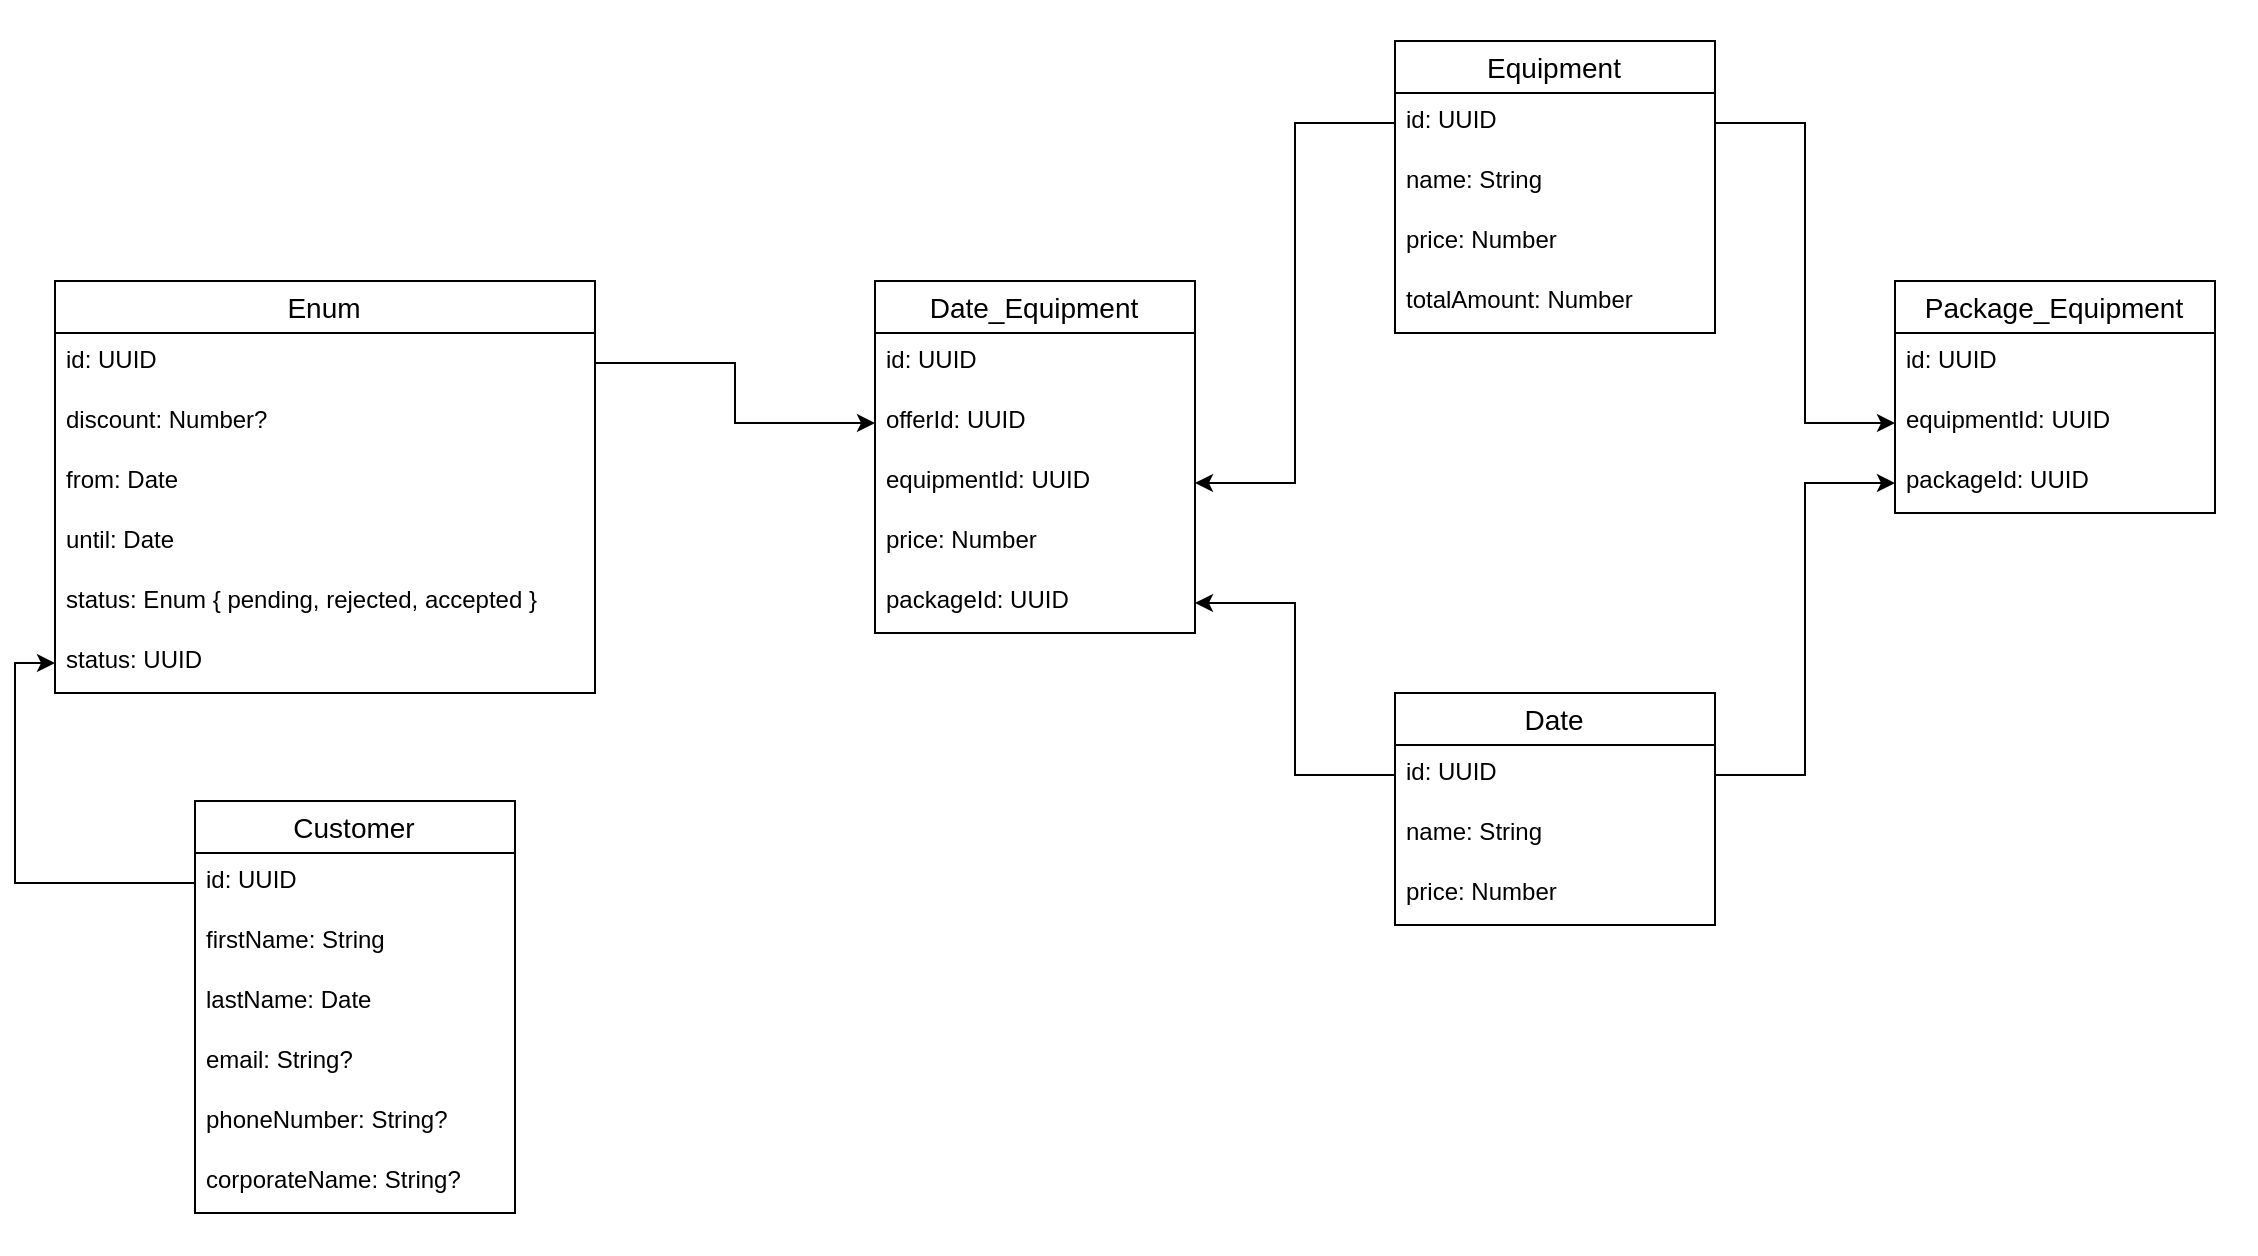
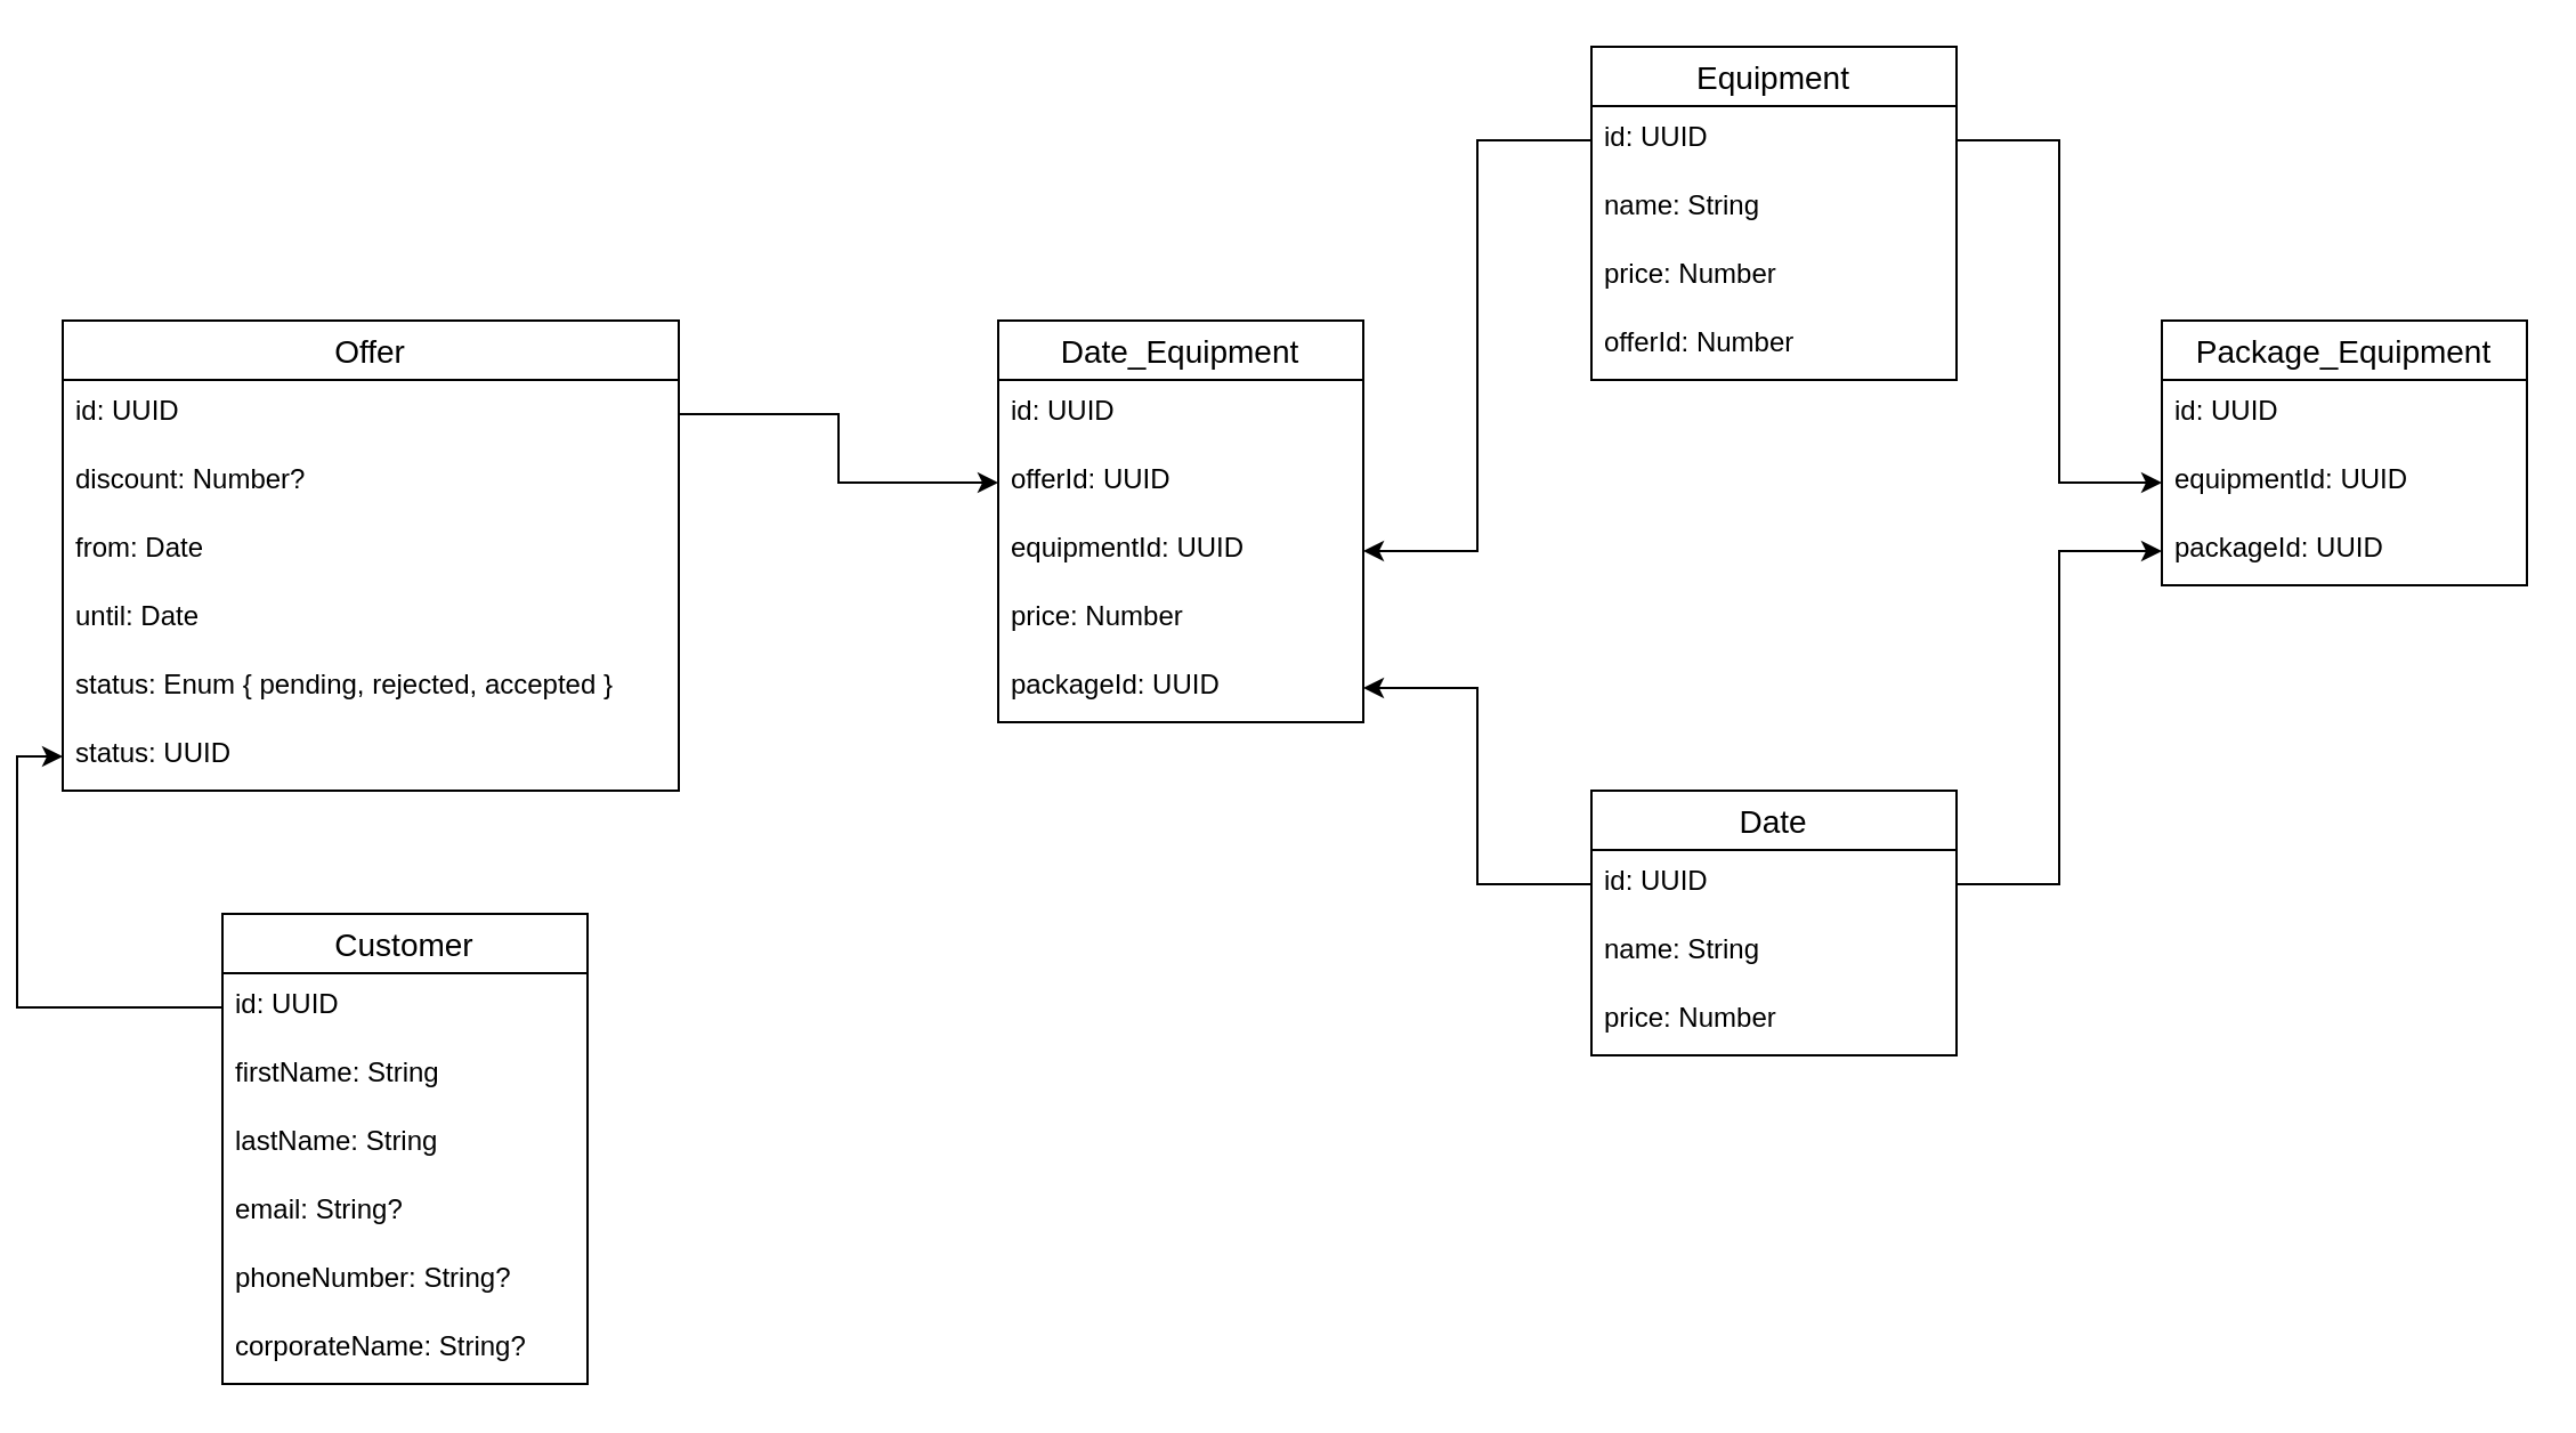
  <mxCell id="0" />
  <mxCell id="1" parent="0" />
  <mxCell id="2" value="Equipment" style="swimlane;fontStyle=0;childLayout=stackLayout;horizontal=1;startSize=26;horizontalStack=0;resizeParent=1;resizeParentMax=0;resizeLast=0;collapsible=1;marginBottom=0;align=center;fontSize=14;" vertex="1" parent="1"><mxGeometry x="690" y="20" width="160" height="146" as="geometry" /></mxCell>
  <mxCell id="3" value="id: UUID" style="text;strokeColor=none;fillColor=none;spacingLeft=4;spacingRight=4;overflow=hidden;rotatable=0;points=[[0,0.5],[1,0.5]];portConstraint=eastwest;fontSize=12;" vertex="1" parent="2"><mxGeometry y="26" width="160" height="30" as="geometry" /></mxCell>
  <mxCell id="4" value="name: String" style="text;strokeColor=none;fillColor=none;spacingLeft=4;spacingRight=4;overflow=hidden;rotatable=0;points=[[0,0.5],[1,0.5]];portConstraint=eastwest;fontSize=12;" vertex="1" parent="2"><mxGeometry y="56" width="160" height="30" as="geometry" /></mxCell>
  <mxCell id="5" value="price: Number" style="text;strokeColor=none;fillColor=none;spacingLeft=4;spacingRight=4;overflow=hidden;rotatable=0;points=[[0,0.5],[1,0.5]];portConstraint=eastwest;fontSize=12;" vertex="1" parent="2"><mxGeometry y="86" width="160" height="30" as="geometry" /></mxCell>
- <mxCell id="6" value="totalAmount: Number" style="text;strokeColor=none;fillColor=none;spacingLeft=4;spacingRight=4;overflow=hidden;rotatable=0;points=[[0,0.5],[1,0.5]];portConstraint=eastwest;fontSize=12;" vertex="1" parent="2"><mxGeometry y="116" width="160" height="30" as="geometry" /></mxCell>
- <mxCell id="7" value="Enum" style="swimlane;fontStyle=0;childLayout=stackLayout;horizontal=1;startSize=26;horizontalStack=0;resizeParent=1;resizeParentMax=0;resizeLast=0;collapsible=1;marginBottom=0;align=center;fontSize=14;" vertex="1" parent="1"><mxGeometry x="20" y="140" width="270" height="206" as="geometry" /></mxCell>
+ <mxCell id="6" value="offerId: Number" style="text;strokeColor=none;fillColor=none;spacingLeft=4;spacingRight=4;overflow=hidden;rotatable=0;points=[[0,0.5],[1,0.5]];portConstraint=eastwest;fontSize=12;" vertex="1" parent="2"><mxGeometry y="116" width="160" height="30" as="geometry" /></mxCell>
+ <mxCell id="7" value="Offer" style="swimlane;fontStyle=0;childLayout=stackLayout;horizontal=1;startSize=26;horizontalStack=0;resizeParent=1;resizeParentMax=0;resizeLast=0;collapsible=1;marginBottom=0;align=center;fontSize=14;" vertex="1" parent="1"><mxGeometry x="20" y="140" width="270" height="206" as="geometry" /></mxCell>
  <mxCell id="8" value="id: UUID" style="text;strokeColor=none;fillColor=none;spacingLeft=4;spacingRight=4;overflow=hidden;rotatable=0;points=[[0,0.5],[1,0.5]];portConstraint=eastwest;fontSize=12;" vertex="1" parent="7"><mxGeometry y="26" width="270" height="30" as="geometry" /></mxCell>
  <mxCell id="9" value="discount: Number?" style="text;strokeColor=none;fillColor=none;spacingLeft=4;spacingRight=4;overflow=hidden;rotatable=0;points=[[0,0.5],[1,0.5]];portConstraint=eastwest;fontSize=12;" vertex="1" parent="7"><mxGeometry y="56" width="270" height="30" as="geometry" /></mxCell>
  <mxCell id="10" value="from: Date" style="text;strokeColor=none;fillColor=none;spacingLeft=4;spacingRight=4;overflow=hidden;rotatable=0;points=[[0,0.5],[1,0.5]];portConstraint=eastwest;fontSize=12;" vertex="1" parent="7"><mxGeometry y="86" width="270" height="30" as="geometry" /></mxCell>
  <mxCell id="11" value="until: Date" style="text;strokeColor=none;fillColor=none;spacingLeft=4;spacingRight=4;overflow=hidden;rotatable=0;points=[[0,0.5],[1,0.5]];portConstraint=eastwest;fontSize=12;" vertex="1" parent="7"><mxGeometry y="116" width="270" height="30" as="geometry" /></mxCell>
  <mxCell id="12" value="status: Enum { pending, rejected, accepted } " style="text;strokeColor=none;fillColor=none;spacingLeft=4;spacingRight=4;overflow=hidden;rotatable=0;points=[[0,0.5],[1,0.5]];portConstraint=eastwest;fontSize=12;" vertex="1" parent="7"><mxGeometry y="146" width="270" height="30" as="geometry" /></mxCell>
  <mxCell id="13" value="status: UUID" style="text;strokeColor=none;fillColor=none;spacingLeft=4;spacingRight=4;overflow=hidden;rotatable=0;points=[[0,0.5],[1,0.5]];portConstraint=eastwest;fontSize=12;" vertex="1" parent="7"><mxGeometry y="176" width="270" height="30" as="geometry" /></mxCell>
  <mxCell id="14" value="Date_Equipment" style="swimlane;fontStyle=0;childLayout=stackLayout;horizontal=1;startSize=26;horizontalStack=0;resizeParent=1;resizeParentMax=0;resizeLast=0;collapsible=1;marginBottom=0;align=center;fontSize=14;" vertex="1" parent="1"><mxGeometry x="430" y="140" width="160" height="176" as="geometry" /></mxCell>
  <mxCell id="15" value="id: UUID" style="text;strokeColor=none;fillColor=none;spacingLeft=4;spacingRight=4;overflow=hidden;rotatable=0;points=[[0,0.5],[1,0.5]];portConstraint=eastwest;fontSize=12;" vertex="1" parent="14"><mxGeometry y="26" width="160" height="30" as="geometry" /></mxCell>
  <mxCell id="16" value="offerId: UUID" style="text;strokeColor=none;fillColor=none;spacingLeft=4;spacingRight=4;overflow=hidden;rotatable=0;points=[[0,0.5],[1,0.5]];portConstraint=eastwest;fontSize=12;" vertex="1" parent="14"><mxGeometry y="56" width="160" height="30" as="geometry" /></mxCell>
  <mxCell id="17" value="equipmentId: UUID" style="text;strokeColor=none;fillColor=none;spacingLeft=4;spacingRight=4;overflow=hidden;rotatable=0;points=[[0,0.5],[1,0.5]];portConstraint=eastwest;fontSize=12;" vertex="1" parent="14"><mxGeometry y="86" width="160" height="30" as="geometry" /></mxCell>
  <mxCell id="18" value="price: Number" style="text;strokeColor=none;fillColor=none;spacingLeft=4;spacingRight=4;overflow=hidden;rotatable=0;points=[[0,0.5],[1,0.5]];portConstraint=eastwest;fontSize=12;" vertex="1" parent="14"><mxGeometry y="116" width="160" height="30" as="geometry" /></mxCell>
  <mxCell id="19" value="packageId: UUID" style="text;strokeColor=none;fillColor=none;spacingLeft=4;spacingRight=4;overflow=hidden;rotatable=0;points=[[0,0.5],[1,0.5]];portConstraint=eastwest;fontSize=12;" vertex="1" parent="14"><mxGeometry y="146" width="160" height="30" as="geometry" /></mxCell>
  <mxCell id="20" style="edgeStyle=orthogonalEdgeStyle;rounded=0;orthogonalLoop=1;jettySize=auto;html=1;exitX=1;exitY=0.5;exitDx=0;exitDy=0;entryX=0;entryY=0.5;entryDx=0;entryDy=0;" edge="1" parent="1" source="8" target="16"><mxGeometry relative="1" as="geometry" /></mxCell>
  <mxCell id="21" style="edgeStyle=orthogonalEdgeStyle;rounded=0;orthogonalLoop=1;jettySize=auto;html=1;exitX=0;exitY=0.5;exitDx=0;exitDy=0;entryX=1;entryY=0.5;entryDx=0;entryDy=0;" edge="1" parent="1" source="3" target="17"><mxGeometry relative="1" as="geometry" /></mxCell>
  <mxCell id="22" value="Date" style="swimlane;fontStyle=0;childLayout=stackLayout;horizontal=1;startSize=26;horizontalStack=0;resizeParent=1;resizeParentMax=0;resizeLast=0;collapsible=1;marginBottom=0;align=center;fontSize=14;" vertex="1" parent="1"><mxGeometry x="690" y="346" width="160" height="116" as="geometry" /></mxCell>
  <mxCell id="23" value="id: UUID" style="text;strokeColor=none;fillColor=none;spacingLeft=4;spacingRight=4;overflow=hidden;rotatable=0;points=[[0,0.5],[1,0.5]];portConstraint=eastwest;fontSize=12;" vertex="1" parent="22"><mxGeometry y="26" width="160" height="30" as="geometry" /></mxCell>
  <mxCell id="24" value="name: String" style="text;strokeColor=none;fillColor=none;spacingLeft=4;spacingRight=4;overflow=hidden;rotatable=0;points=[[0,0.5],[1,0.5]];portConstraint=eastwest;fontSize=12;" vertex="1" parent="22"><mxGeometry y="56" width="160" height="30" as="geometry" /></mxCell>
  <mxCell id="25" value="price: Number" style="text;strokeColor=none;fillColor=none;spacingLeft=4;spacingRight=4;overflow=hidden;rotatable=0;points=[[0,0.5],[1,0.5]];portConstraint=eastwest;fontSize=12;" vertex="1" parent="22"><mxGeometry y="86" width="160" height="30" as="geometry" /></mxCell>
  <mxCell id="26" value="Package_Equipment" style="swimlane;fontStyle=0;childLayout=stackLayout;horizontal=1;startSize=26;horizontalStack=0;resizeParent=1;resizeParentMax=0;resizeLast=0;collapsible=1;marginBottom=0;align=center;fontSize=14;" vertex="1" parent="1"><mxGeometry x="940" y="140" width="160" height="116" as="geometry" /></mxCell>
  <mxCell id="27" value="id: UUID" style="text;strokeColor=none;fillColor=none;spacingLeft=4;spacingRight=4;overflow=hidden;rotatable=0;points=[[0,0.5],[1,0.5]];portConstraint=eastwest;fontSize=12;" vertex="1" parent="26"><mxGeometry y="26" width="160" height="30" as="geometry" /></mxCell>
  <mxCell id="28" value="equipmentId: UUID" style="text;strokeColor=none;fillColor=none;spacingLeft=4;spacingRight=4;overflow=hidden;rotatable=0;points=[[0,0.5],[1,0.5]];portConstraint=eastwest;fontSize=12;" vertex="1" parent="26"><mxGeometry y="56" width="160" height="30" as="geometry" /></mxCell>
  <mxCell id="29" value="packageId: UUID" style="text;strokeColor=none;fillColor=none;spacingLeft=4;spacingRight=4;overflow=hidden;rotatable=0;points=[[0,0.5],[1,0.5]];portConstraint=eastwest;fontSize=12;" vertex="1" parent="26"><mxGeometry y="86" width="160" height="30" as="geometry" /></mxCell>
  <mxCell id="30" style="edgeStyle=orthogonalEdgeStyle;rounded=0;orthogonalLoop=1;jettySize=auto;html=1;exitX=1;exitY=0.5;exitDx=0;exitDy=0;entryX=0;entryY=0.5;entryDx=0;entryDy=0;" edge="1" parent="1" source="3" target="28"><mxGeometry relative="1" as="geometry" /></mxCell>
  <mxCell id="31" style="edgeStyle=orthogonalEdgeStyle;rounded=0;orthogonalLoop=1;jettySize=auto;html=1;exitX=1;exitY=0.5;exitDx=0;exitDy=0;entryX=0;entryY=0.5;entryDx=0;entryDy=0;" edge="1" parent="1" source="23" target="29"><mxGeometry relative="1" as="geometry" /></mxCell>
  <mxCell id="32" style="edgeStyle=orthogonalEdgeStyle;rounded=0;orthogonalLoop=1;jettySize=auto;html=1;exitX=0;exitY=0.5;exitDx=0;exitDy=0;" edge="1" parent="1" source="23" target="19"><mxGeometry relative="1" as="geometry" /></mxCell>
  <mxCell id="33" value="Customer" style="swimlane;fontStyle=0;childLayout=stackLayout;horizontal=1;startSize=26;horizontalStack=0;resizeParent=1;resizeParentMax=0;resizeLast=0;collapsible=1;marginBottom=0;align=center;fontSize=14;" vertex="1" parent="1"><mxGeometry x="90" y="400" width="160" height="206" as="geometry" /></mxCell>
  <mxCell id="34" value="id: UUID" style="text;strokeColor=none;fillColor=none;spacingLeft=4;spacingRight=4;overflow=hidden;rotatable=0;points=[[0,0.5],[1,0.5]];portConstraint=eastwest;fontSize=12;" vertex="1" parent="33"><mxGeometry y="26" width="160" height="30" as="geometry" /></mxCell>
  <mxCell id="35" value="firstName: String" style="text;strokeColor=none;fillColor=none;spacingLeft=4;spacingRight=4;overflow=hidden;rotatable=0;points=[[0,0.5],[1,0.5]];portConstraint=eastwest;fontSize=12;" vertex="1" parent="33"><mxGeometry y="56" width="160" height="30" as="geometry" /></mxCell>
- <mxCell id="36" value="lastName: Date" style="text;strokeColor=none;fillColor=none;spacingLeft=4;spacingRight=4;overflow=hidden;rotatable=0;points=[[0,0.5],[1,0.5]];portConstraint=eastwest;fontSize=12;" vertex="1" parent="33"><mxGeometry y="86" width="160" height="30" as="geometry" /></mxCell>
+ <mxCell id="36" value="lastName: String" style="text;strokeColor=none;fillColor=none;spacingLeft=4;spacingRight=4;overflow=hidden;rotatable=0;points=[[0,0.5],[1,0.5]];portConstraint=eastwest;fontSize=12;" vertex="1" parent="33"><mxGeometry y="86" width="160" height="30" as="geometry" /></mxCell>
  <mxCell id="37" value="email: String?" style="text;strokeColor=none;fillColor=none;spacingLeft=4;spacingRight=4;overflow=hidden;rotatable=0;points=[[0,0.5],[1,0.5]];portConstraint=eastwest;fontSize=12;" vertex="1" parent="33"><mxGeometry y="116" width="160" height="30" as="geometry" /></mxCell>
  <mxCell id="38" value="phoneNumber: String?" style="text;strokeColor=none;fillColor=none;spacingLeft=4;spacingRight=4;overflow=hidden;rotatable=0;points=[[0,0.5],[1,0.5]];portConstraint=eastwest;fontSize=12;" vertex="1" parent="33"><mxGeometry y="146" width="160" height="30" as="geometry" /></mxCell>
  <mxCell id="39" value="corporateName: String?" style="text;strokeColor=none;fillColor=none;spacingLeft=4;spacingRight=4;overflow=hidden;rotatable=0;points=[[0,0.5],[1,0.5]];portConstraint=eastwest;fontSize=12;" vertex="1" parent="33"><mxGeometry y="176" width="160" height="30" as="geometry" /></mxCell>
  <mxCell id="40" style="edgeStyle=orthogonalEdgeStyle;rounded=0;orthogonalLoop=1;jettySize=auto;html=1;exitX=0;exitY=0.5;exitDx=0;exitDy=0;entryX=0;entryY=0.5;entryDx=0;entryDy=0;" edge="1" parent="1" source="34" target="13"><mxGeometry relative="1" as="geometry" /></mxCell>
